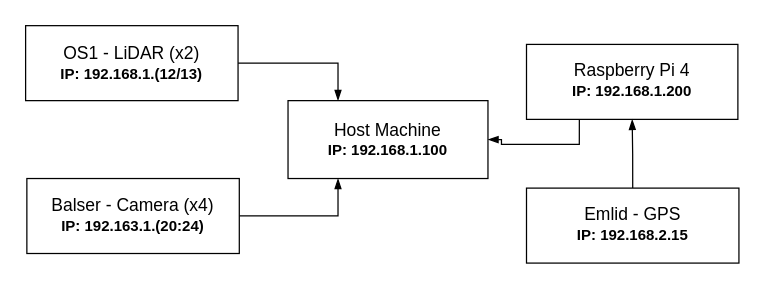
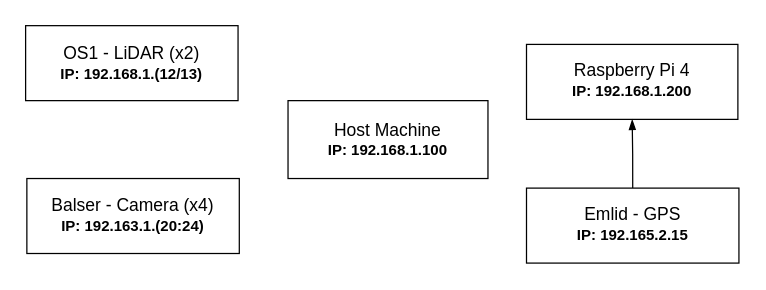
  <mxCell id="0" />
  <mxCell id="1" parent="0" />
- <mxCell id="2" style="edgeStyle=orthogonalEdgeStyle;orthogonalLoop=1;jettySize=auto;html=1;entryX=1;entryY=0.5;entryDx=0;entryDy=0;endArrow=blockThin;endFill=1;strokeWidth=1;fontFamily=Helvetica;fontSize=13;fillColor=#dae8fc;startArrow=none;startFill=0;exitX=0.25;exitY=1;exitDx=0;exitDy=0;rounded=0;fontColor=#000000;strokeColor=#000000;" parent="1" source="3" target="10" edge="1"><mxGeometry relative="1" as="geometry" /></mxCell>
  <mxCell id="3" value="&lt;div style=&quot;font-size: 14px&quot;&gt;Raspberry Pi 4&lt;/div&gt;&lt;div style=&quot;font-size: 12px&quot;&gt;&lt;font&gt;&lt;b&gt;&lt;font style=&quot;line-height: 160% ; font-size: 12px&quot;&gt;IP: 192.168.1.200&lt;/font&gt;&lt;/b&gt;&lt;/font&gt;&lt;/div&gt;" style="rounded=0;whiteSpace=wrap;html=1;shadow=0;glass=0;comic=0;strokeColor=#000000;strokeWidth=1;fillColor=#ffffff;gradientColor=none;fontFamily=Helvetica;FType=g;fontSize=13;fontColor=#000000;" parent="1" vertex="1"><mxGeometry x="420.84" y="35" width="169.16" height="60" as="geometry" /></mxCell>
- <mxCell id="4" style="edgeStyle=orthogonalEdgeStyle;rounded=0;orthogonalLoop=1;jettySize=auto;html=1;entryX=0.25;entryY=1;entryDx=0;entryDy=0;endArrow=blockThin;endFill=1;strokeColor=#000000;strokeWidth=1;fontFamily=Helvetica;fontSize=13;fontColor=#000000;" parent="1" source="5" target="10" edge="1"><mxGeometry relative="1" as="geometry" /></mxCell>
  <mxCell id="5" value="&lt;div style=&quot;font-size: 14px&quot;&gt;Balser - Camera (x4)&lt;br&gt;&lt;/div&gt;&lt;font style=&quot;font-size: 12px&quot;&gt;&lt;b&gt;&lt;font style=&quot;font-size: 12px&quot;&gt;IP: 192.163.1.(20:24)&lt;/font&gt;&lt;/b&gt;&lt;/font&gt;" style="rounded=0;whiteSpace=wrap;html=1;shadow=0;glass=0;comic=0;strokeColor=#000000;strokeWidth=1;fillColor=#ffffff;gradientColor=none;fontFamily=Helvetica;fontSize=13;fontColor=#000000;" parent="1" vertex="1"><mxGeometry x="21" y="142.33" width="170" height="60" as="geometry" /></mxCell>
- <mxCell id="6" style="edgeStyle=orthogonalEdgeStyle;rounded=0;orthogonalLoop=1;jettySize=auto;html=1;entryX=0.25;entryY=0;entryDx=0;entryDy=0;endArrow=blockThin;endFill=1;strokeColor=#000000;strokeWidth=1;fontFamily=Helvetica;fontSize=13;fontColor=#000000;" parent="1" source="7" target="10" edge="1"><mxGeometry relative="1" as="geometry" /></mxCell>
  <mxCell id="7" value="&lt;div&gt;&lt;div&gt;&lt;font style=&quot;font-size: 14px&quot;&gt;OS1 - LiDAR (x2)&lt;/font&gt;&lt;/div&gt;&lt;/div&gt;&lt;font style=&quot;font-size: 12px&quot;&gt;&lt;b&gt;&lt;font style=&quot;font-size: 12px&quot;&gt;IP: 192.168.1.(12/13)&lt;/font&gt;&lt;/b&gt;&lt;/font&gt;" style="rounded=0;whiteSpace=wrap;html=1;shadow=0;glass=0;comic=0;strokeColor=#000000;strokeWidth=1;fillColor=#ffffff;gradientColor=none;fontFamily=Helvetica;fontSize=13;fontColor=#000000;" parent="1" vertex="1"><mxGeometry x="20" y="20" width="170" height="60" as="geometry" /></mxCell>
  <mxCell id="8" style="edgeStyle=orthogonalEdgeStyle;rounded=0;orthogonalLoop=1;jettySize=auto;html=1;exitX=0.5;exitY=0;exitDx=0;exitDy=0;entryX=0.5;entryY=1;entryDx=0;entryDy=0;startArrow=none;startFill=0;endArrow=blockThin;endFill=1;fontColor=#000000;strokeColor=#000000;" parent="1" source="9" target="3" edge="1"><mxGeometry relative="1" as="geometry" /></mxCell>
- <mxCell id="9" value="&lt;font style=&quot;font-size: 14px&quot;&gt;Emlid - GPS&lt;/font&gt;&lt;font style=&quot;font-size: 14px&quot;&gt;&lt;br&gt;&lt;/font&gt;&lt;div style=&quot;font-size: 14px&quot;&gt;&lt;font style=&quot;font-size: 14px&quot;&gt;&lt;b&gt;&lt;font style=&quot;line-height: 160% ; font-size: 12px&quot;&gt;IP: 192.168.2.15&lt;/font&gt;&lt;/b&gt;&lt;/font&gt;&lt;/div&gt;" style="rounded=0;whiteSpace=wrap;html=1;shadow=0;glass=0;comic=0;strokeColor=#000000;strokeWidth=1;fillColor=#ffffff;gradientColor=none;fontFamily=Helvetica;fontSize=13;fontColor=#000000;" parent="1" vertex="1"><mxGeometry x="420.84" y="150" width="170" height="60" as="geometry" /></mxCell>
+ <mxCell id="9" value="&lt;font style=&quot;font-size: 14px&quot;&gt;Emlid - GPS&lt;/font&gt;&lt;font style=&quot;font-size: 14px&quot;&gt;&lt;br&gt;&lt;/font&gt;&lt;div style=&quot;font-size: 14px&quot;&gt;&lt;font style=&quot;font-size: 14px&quot;&gt;&lt;b&gt;&lt;font style=&quot;line-height: 160% ; font-size: 12px&quot;&gt;IP: 192.165.2.15&lt;/font&gt;&lt;/b&gt;&lt;/font&gt;&lt;/div&gt;" style="rounded=0;whiteSpace=wrap;html=1;shadow=0;glass=0;comic=0;strokeColor=#000000;strokeWidth=1;fillColor=#ffffff;gradientColor=none;fontFamily=Helvetica;fontSize=13;fontColor=#000000;" parent="1" vertex="1"><mxGeometry x="420.84" y="150" width="170" height="60" as="geometry" /></mxCell>
  <mxCell id="10" value="&lt;div&gt;&lt;font style=&quot;font-size: 14px&quot;&gt;Host Machine&lt;br&gt;&lt;/font&gt;&lt;/div&gt;&lt;div style=&quot;font-size: 12px&quot;&gt;&lt;font&gt;&lt;b&gt;IP: 192.168.1.100&lt;/b&gt;&lt;/font&gt;&lt;/div&gt;" style="rounded=0;whiteSpace=wrap;html=1;shadow=0;glass=0;comic=0;strokeColor=#000000;strokeWidth=1;fillColor=#ffffff;gradientColor=none;fontFamily=Helvetica;fontSize=13;FType=g;fontColor=#000000;" parent="1" vertex="1"><mxGeometry x="230" y="80" width="160" height="62.33" as="geometry" /></mxCell>
